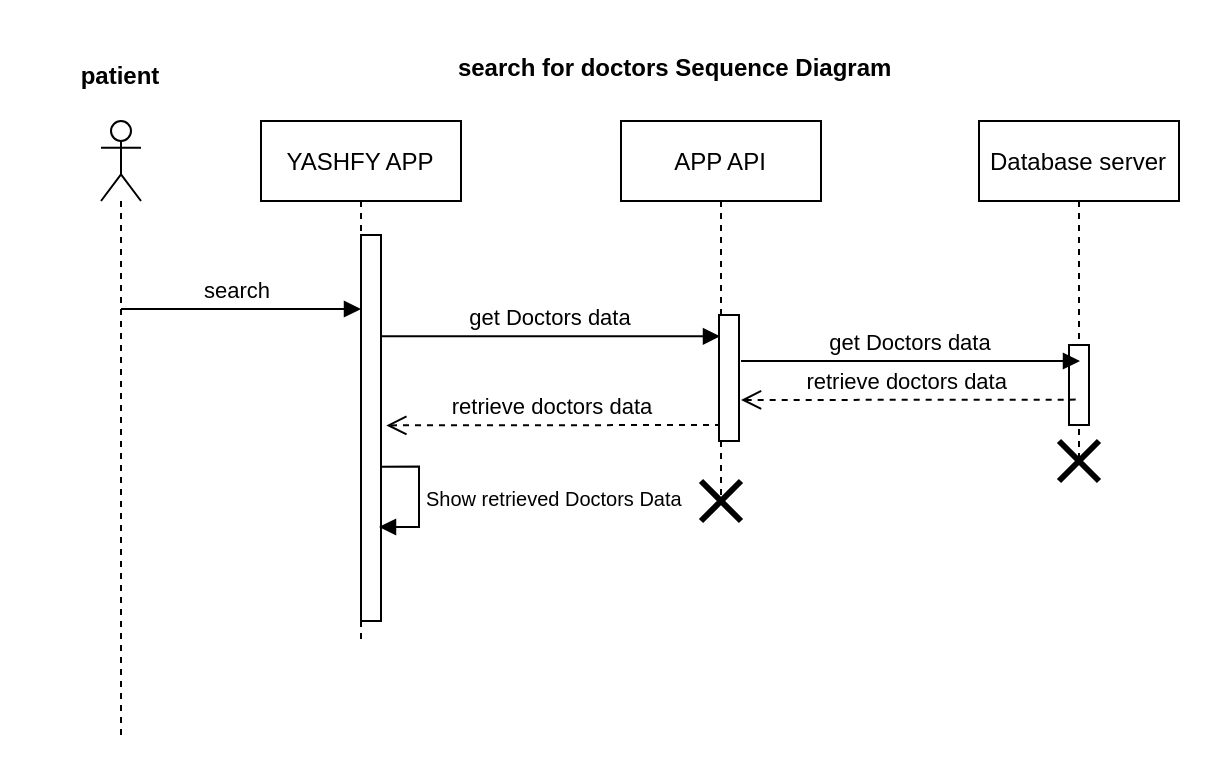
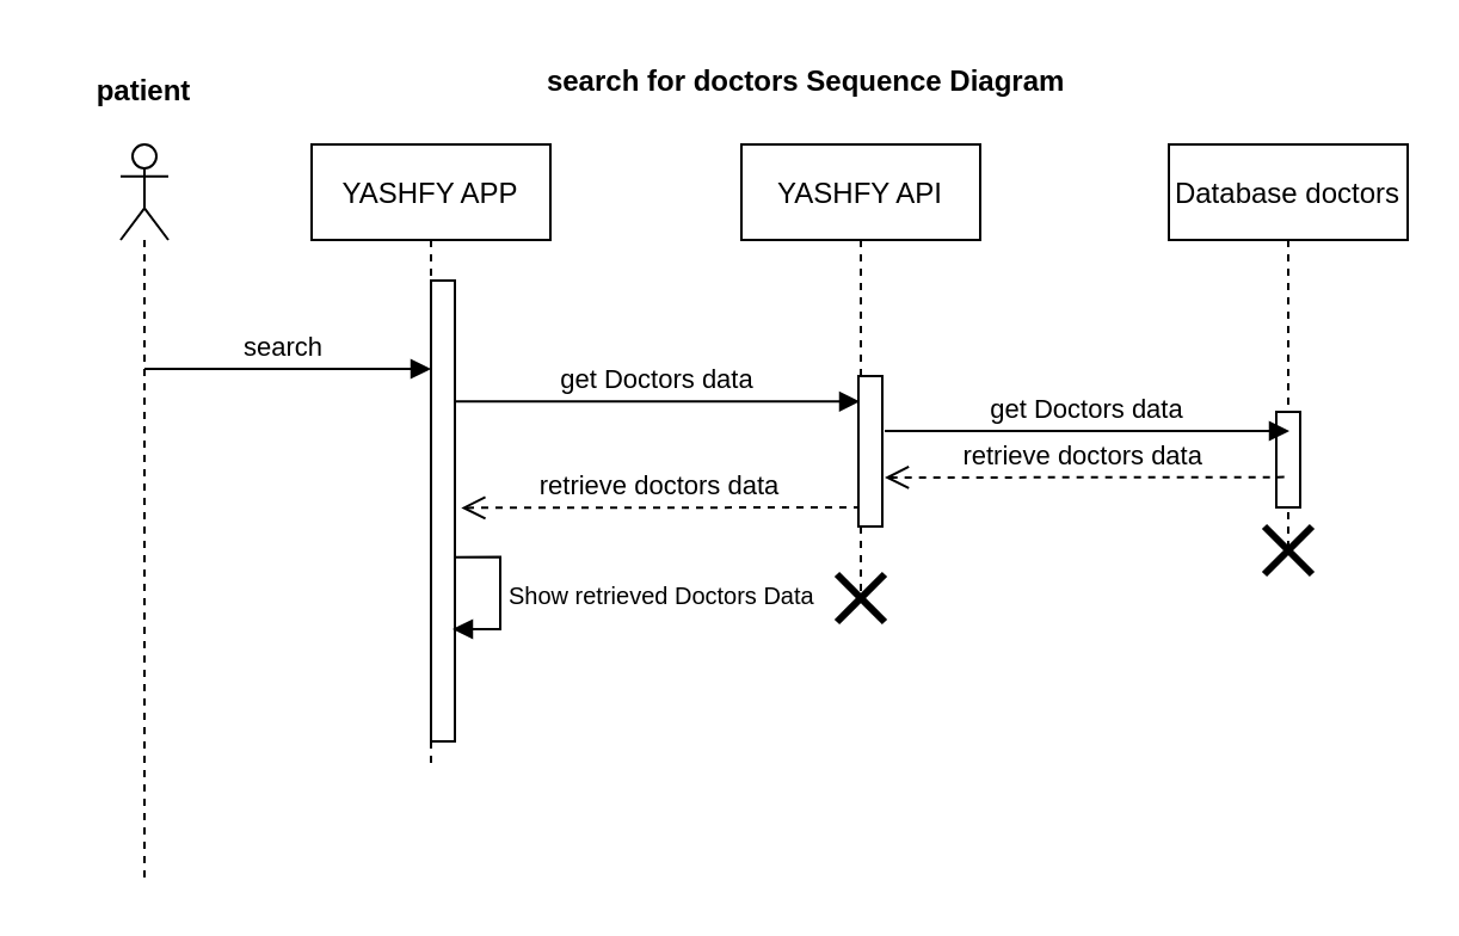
  <mxCell id="0" />
  <mxCell id="1" parent="0" />
  <mxCell id="2" value="YASHFY APP" style="shape=umlLifeline;perimeter=lifelinePerimeter;container=1;collapsible=0;recursiveResize=0;rounded=0;shadow=0;strokeWidth=1;" parent="1" vertex="1"><mxGeometry x="130" y="60" width="100" height="260" as="geometry" /></mxCell>
  <mxCell id="3" value="" style="html=1;points=[];perimeter=orthogonalPerimeter;" parent="2" vertex="1"><mxGeometry x="50" y="57" width="10" height="193" as="geometry" /></mxCell>
  <mxCell id="4" value="retrieve doctors data" style="verticalAlign=bottom;endArrow=open;dashed=1;endSize=8;exitX=0.034;exitY=0.746;shadow=0;strokeWidth=1;entryX=1.114;entryY=0.618;entryDx=0;entryDy=0;entryPerimeter=0;exitDx=0;exitDy=0;exitPerimeter=0;" edge="1" parent="2"><mxGeometry relative="1" as="geometry"><mxPoint x="62.66" y="152.194" as="targetPoint" /><mxPoint x="230.0" y="151.998" as="sourcePoint" /></mxGeometry></mxCell>
- <mxCell id="5" value="APP API" style="shape=umlLifeline;perimeter=lifelinePerimeter;container=1;collapsible=0;recursiveResize=0;rounded=0;shadow=0;strokeWidth=1;" parent="1" vertex="1"><mxGeometry x="310" y="60" width="100" height="190" as="geometry" /></mxCell>
+ <mxCell id="5" value="YASHFY API" style="shape=umlLifeline;perimeter=lifelinePerimeter;container=1;collapsible=0;recursiveResize=0;rounded=0;shadow=0;strokeWidth=1;" parent="1" vertex="1"><mxGeometry x="310" y="60" width="100" height="190" as="geometry" /></mxCell>
  <mxCell id="6" value="" style="shape=umlLifeline;participant=umlActor;perimeter=lifelinePerimeter;whiteSpace=wrap;html=1;container=1;collapsible=0;recursiveResize=0;verticalAlign=top;spacingTop=36;outlineConnect=0;" parent="1" vertex="1"><mxGeometry x="50" y="60" width="20" height="310" as="geometry" /></mxCell>
- <mxCell id="7" value="Database server" style="shape=umlLifeline;perimeter=lifelinePerimeter;container=1;collapsible=0;recursiveResize=0;rounded=0;shadow=0;strokeWidth=1;" parent="1" vertex="1"><mxGeometry x="489" y="60" width="100" height="170" as="geometry" /></mxCell>
+ <mxCell id="7" value="Database doctors" style="shape=umlLifeline;perimeter=lifelinePerimeter;container=1;collapsible=0;recursiveResize=0;rounded=0;shadow=0;strokeWidth=1;" parent="1" vertex="1"><mxGeometry x="489" y="60" width="100" height="170" as="geometry" /></mxCell>
  <mxCell id="8" value="" style="html=1;points=[];perimeter=orthogonalPerimeter;" parent="7" vertex="1"><mxGeometry x="45" y="112" width="10" height="40" as="geometry" /></mxCell>
  <mxCell id="9" value="" style="html=1;points=[];perimeter=orthogonalPerimeter;" parent="1" vertex="1"><mxGeometry x="359" y="157" width="10" height="63" as="geometry" /></mxCell>
  <mxCell id="10" value="search for doctors Sequence Diagram " style="text;align=center;fontStyle=1;verticalAlign=middle;spacingLeft=3;spacingRight=3;strokeColor=none;rotatable=0;points=[[0,0.5],[1,0.5]];portConstraint=eastwest;" parent="1" vertex="1"><mxGeometry x="299" y="20" width="80" height="26" as="geometry" /></mxCell>
  <mxCell id="11" value="patient" style="text;align=center;fontStyle=1;verticalAlign=middle;spacingLeft=3;spacingRight=3;strokeColor=none;rotatable=0;points=[[0,0.5],[1,0.5]];portConstraint=eastwest;" parent="1" vertex="1"><mxGeometry x="20" y="24" width="80" height="26" as="geometry" /></mxCell>
  <mxCell id="12" value="&lt;span style=&quot;font-size: 10px&quot;&gt;Show retrieved Doctors Data&lt;/span&gt;" style="edgeStyle=orthogonalEdgeStyle;html=1;align=left;spacingLeft=2;endArrow=block;rounded=0;entryX=1;entryY=0;exitX=1.117;exitY=0.096;exitDx=0;exitDy=0;exitPerimeter=0;" parent="1" edge="1"><mxGeometry relative="1" as="geometry"><mxPoint x="190.17" y="232.84" as="sourcePoint" /><Array as="points"><mxPoint x="209" y="233" /><mxPoint x="209" y="263" /></Array><mxPoint x="189" y="263" as="targetPoint" /></mxGeometry></mxCell>
  <mxCell id="13" value="" style="shape=umlDestroy;whiteSpace=wrap;html=1;strokeWidth=3;fontSize=10;" parent="1" vertex="1"><mxGeometry x="529" y="220" width="20" height="20" as="geometry" /></mxCell>
  <mxCell id="14" value="" style="shape=umlDestroy;whiteSpace=wrap;html=1;strokeWidth=3;fontSize=10;" parent="1" vertex="1"><mxGeometry x="350" y="240" width="20" height="20" as="geometry" /></mxCell>
  <mxCell id="15" value="search " style="verticalAlign=bottom;endArrow=block;shadow=0;strokeWidth=1;" parent="1" edge="1"><mxGeometry relative="1" as="geometry"><mxPoint x="60" y="154" as="sourcePoint" /><mxPoint x="180" y="154" as="targetPoint" /></mxGeometry></mxCell>
  <mxCell id="16" value="get Doctors data" style="verticalAlign=bottom;endArrow=block;shadow=0;strokeWidth=1;" edge="1" parent="1"><mxGeometry relative="1" as="geometry"><mxPoint x="190" y="167.66" as="sourcePoint" /><mxPoint x="359.5" y="167.66" as="targetPoint" /></mxGeometry></mxCell>
  <mxCell id="17" value="get Doctors data" style="verticalAlign=bottom;endArrow=block;shadow=0;strokeWidth=1;" edge="1" parent="1"><mxGeometry relative="1" as="geometry"><mxPoint x="370" y="180" as="sourcePoint" /><mxPoint x="539.5" y="180" as="targetPoint" /></mxGeometry></mxCell>
  <mxCell id="18" value="retrieve doctors data" style="verticalAlign=bottom;endArrow=open;dashed=1;endSize=8;exitX=0.034;exitY=0.746;shadow=0;strokeWidth=1;entryX=1.114;entryY=0.618;entryDx=0;entryDy=0;entryPerimeter=0;exitDx=0;exitDy=0;exitPerimeter=0;" edge="1" parent="1"><mxGeometry relative="1" as="geometry"><mxPoint x="370" y="199.504" as="targetPoint" /><mxPoint x="537.34" y="199.308" as="sourcePoint" /></mxGeometry></mxCell>
